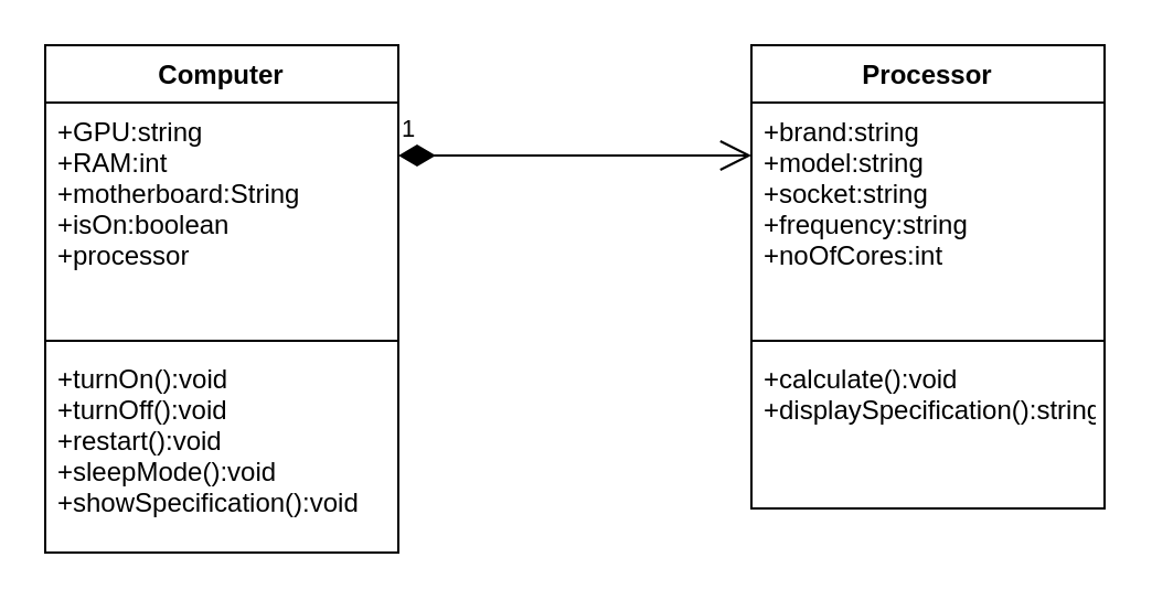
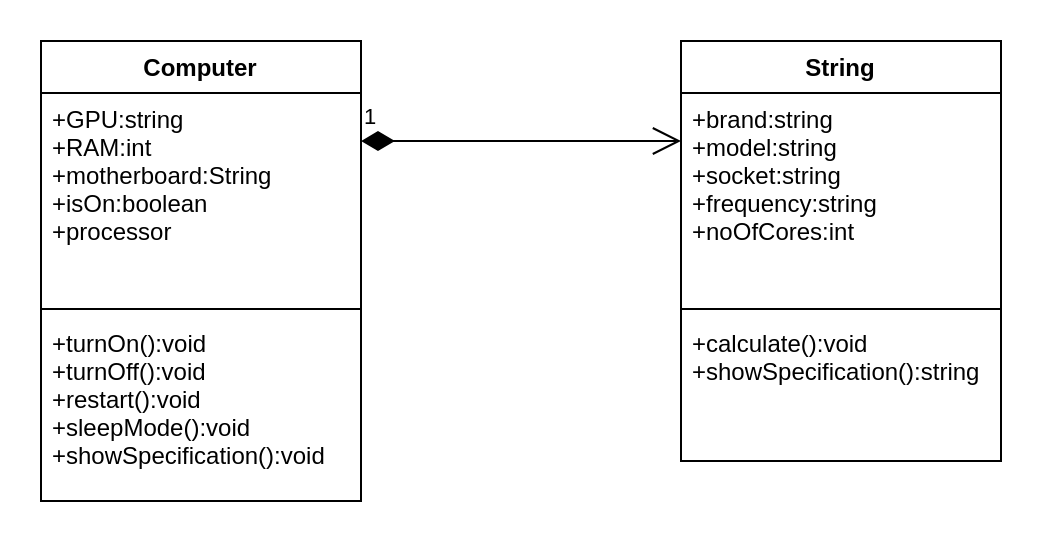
  <mxCell id="0" />
  <mxCell id="1" parent="0" />
- <mxCell id="2" value="Processor" style="swimlane;fontStyle=1;align=center;verticalAlign=top;childLayout=stackLayout;horizontal=1;startSize=26;horizontalStack=0;resizeParent=1;resizeParentMax=0;resizeLast=0;collapsible=1;marginBottom=0;" vertex="1" parent="1"><mxGeometry x="340" y="20" width="160" height="210" as="geometry" /></mxCell>
+ <mxCell id="2" value="String" style="swimlane;fontStyle=1;align=center;verticalAlign=top;childLayout=stackLayout;horizontal=1;startSize=26;horizontalStack=0;resizeParent=1;resizeParentMax=0;resizeLast=0;collapsible=1;marginBottom=0;" vertex="1" parent="1"><mxGeometry x="340" y="20" width="160" height="210" as="geometry" /></mxCell>
  <mxCell id="3" value="+brand:string&#10;+model:string&#10;+socket:string&#10;+frequency:string&#10;+noOfCores:int" style="text;strokeColor=none;fillColor=none;align=left;verticalAlign=top;spacingLeft=4;spacingRight=4;overflow=hidden;rotatable=0;points=[[0,0.5],[1,0.5]];portConstraint=eastwest;" vertex="1" parent="2"><mxGeometry y="26" width="160" height="104" as="geometry" /></mxCell>
  <mxCell id="4" value="" style="line;strokeWidth=1;fillColor=none;align=left;verticalAlign=middle;spacingTop=-1;spacingLeft=3;spacingRight=3;rotatable=0;labelPosition=right;points=[];portConstraint=eastwest;" vertex="1" parent="2"><mxGeometry y="130" width="160" height="8" as="geometry" /></mxCell>
- <mxCell id="5" value="+calculate():void&#10;+displaySpecification():string" style="text;strokeColor=none;fillColor=none;align=left;verticalAlign=top;spacingLeft=4;spacingRight=4;overflow=hidden;rotatable=0;points=[[0,0.5],[1,0.5]];portConstraint=eastwest;" vertex="1" parent="2"><mxGeometry y="138" width="160" height="72" as="geometry" /></mxCell>
+ <mxCell id="5" value="+calculate():void&#10;+showSpecification():string" style="text;strokeColor=none;fillColor=none;align=left;verticalAlign=top;spacingLeft=4;spacingRight=4;overflow=hidden;rotatable=0;points=[[0,0.5],[1,0.5]];portConstraint=eastwest;" vertex="1" parent="2"><mxGeometry y="138" width="160" height="72" as="geometry" /></mxCell>
  <mxCell id="6" value="Computer" style="swimlane;fontStyle=1;align=center;verticalAlign=top;childLayout=stackLayout;horizontal=1;startSize=26;horizontalStack=0;resizeParent=1;resizeParentMax=0;resizeLast=0;collapsible=1;marginBottom=0;" vertex="1" parent="1"><mxGeometry x="20" y="20" width="160" height="230" as="geometry" /></mxCell>
  <mxCell id="7" value="+GPU:string&#10;+RAM:int&#10;+motherboard:String&#10;+isOn:boolean&#10;+processor" style="text;strokeColor=none;fillColor=none;align=left;verticalAlign=top;spacingLeft=4;spacingRight=4;overflow=hidden;rotatable=0;points=[[0,0.5],[1,0.5]];portConstraint=eastwest;" vertex="1" parent="6"><mxGeometry y="26" width="160" height="104" as="geometry" /></mxCell>
  <mxCell id="8" value="" style="line;strokeWidth=1;fillColor=none;align=left;verticalAlign=middle;spacingTop=-1;spacingLeft=3;spacingRight=3;rotatable=0;labelPosition=right;points=[];portConstraint=eastwest;" vertex="1" parent="6"><mxGeometry y="130" width="160" height="8" as="geometry" /></mxCell>
  <mxCell id="9" value="+turnOn():void&#10;+turnOff():void&#10;+restart():void&#10;+sleepMode():void&#10;+showSpecification():void" style="text;strokeColor=none;fillColor=none;align=left;verticalAlign=top;spacingLeft=4;spacingRight=4;overflow=hidden;rotatable=0;points=[[0,0.5],[1,0.5]];portConstraint=eastwest;" vertex="1" parent="6"><mxGeometry y="138" width="160" height="92" as="geometry" /></mxCell>
  <mxCell id="10" value="1" style="endArrow=open;html=1;endSize=12;startArrow=diamondThin;startSize=14;startFill=1;edgeStyle=orthogonalEdgeStyle;align=left;verticalAlign=bottom;rounded=0;" edge="1" parent="1"><mxGeometry x="-1" y="3" relative="1" as="geometry"><mxPoint x="180" y="70" as="sourcePoint" /><mxPoint x="340" y="70" as="targetPoint" /></mxGeometry></mxCell>
